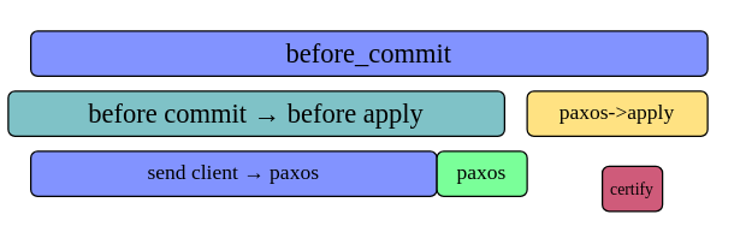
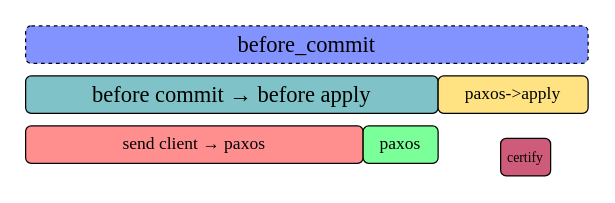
  <mxCell id="0" />
  <mxCell id="1" parent="0" />
- <mxCell id="2" value="&lt;font face=&quot;Comic Sans MS&quot;&gt;&lt;span style=&quot;font-size: 18px;&quot;&gt;before commit → before apply&lt;/span&gt;&lt;/font&gt;" style="rounded=1;whiteSpace=wrap;html=1;fillColor=#7FC2C7;" vertex="1" parent="1"><mxGeometry x="5" y="60" width="330" height="30" as="geometry" /></mxCell>
- <mxCell id="3" value="&lt;font style=&quot;font-size: 14px;&quot; face=&quot;Comic Sans MS&quot;&gt;send client → paxos&lt;/font&gt;" style="rounded=1;whiteSpace=wrap;html=1;fillColor=#8293ff;" vertex="1" parent="1"><mxGeometry x="20" y="100" width="270" height="30" as="geometry" /></mxCell>
+ <mxCell id="2" value="&lt;font face=&quot;Comic Sans MS&quot;&gt;&lt;span style=&quot;font-size: 18px;&quot;&gt;before commit → before apply&lt;/span&gt;&lt;/font&gt;" style="rounded=1;whiteSpace=wrap;html=1;fillColor=#7FC2C7;" vertex="1" parent="1"><mxGeometry x="20" y="60" width="330" height="30" as="geometry" /></mxCell>
+ <mxCell id="3" value="&lt;font style=&quot;font-size: 14px;&quot; face=&quot;Comic Sans MS&quot;&gt;send client → paxos&lt;/font&gt;" style="rounded=1;whiteSpace=wrap;html=1;fillColor=#FF8F8F;" vertex="1" parent="1"><mxGeometry x="20" y="100" width="270" height="30" as="geometry" /></mxCell>
  <mxCell id="4" value="&lt;font face=&quot;Comic Sans MS&quot;&gt;&lt;span style=&quot;font-size: 14px;&quot;&gt;paxos&lt;/span&gt;&lt;/font&gt;" style="rounded=1;whiteSpace=wrap;html=1;fillColor=#7AFF99;" vertex="1" parent="1"><mxGeometry x="290" y="100" width="60" height="30" as="geometry" /></mxCell>
  <mxCell id="5" value="&lt;font style=&quot;font-size: 11px;&quot; face=&quot;Comic Sans MS&quot;&gt;certify&lt;/font&gt;" style="rounded=1;whiteSpace=wrap;html=1;fillColor=#CF5B7A;" vertex="1" parent="1"><mxGeometry x="400" y="110" width="40" height="30" as="geometry" /></mxCell>
- <mxCell id="6" value="&lt;font style=&quot;font-size: 18px;&quot; face=&quot;Comic Sans MS&quot;&gt;before_commit&lt;/font&gt;" style="rounded=1;whiteSpace=wrap;html=1;fillColor=#8293FF;" vertex="1" parent="1"><mxGeometry x="20" y="20" width="450" height="30" as="geometry" /></mxCell>
+ <mxCell id="6" value="&lt;font style=&quot;font-size: 18px;&quot; face=&quot;Comic Sans MS&quot;&gt;before_commit&lt;/font&gt;" style="rounded=1;whiteSpace=wrap;html=1;fillColor=#8293FF;dashed=1;" vertex="1" parent="1"><mxGeometry x="20" y="20" width="450" height="30" as="geometry" /></mxCell>
  <mxCell id="7" value="&lt;font face=&quot;Comic Sans MS&quot;&gt;&lt;span style=&quot;font-size: 14px;&quot;&gt;paxos-&amp;gt;apply&lt;/span&gt;&lt;/font&gt;" style="rounded=1;whiteSpace=wrap;html=1;fillColor=#FFE282;" vertex="1" parent="1"><mxGeometry x="350" y="60" width="120" height="30" as="geometry" /></mxCell>
